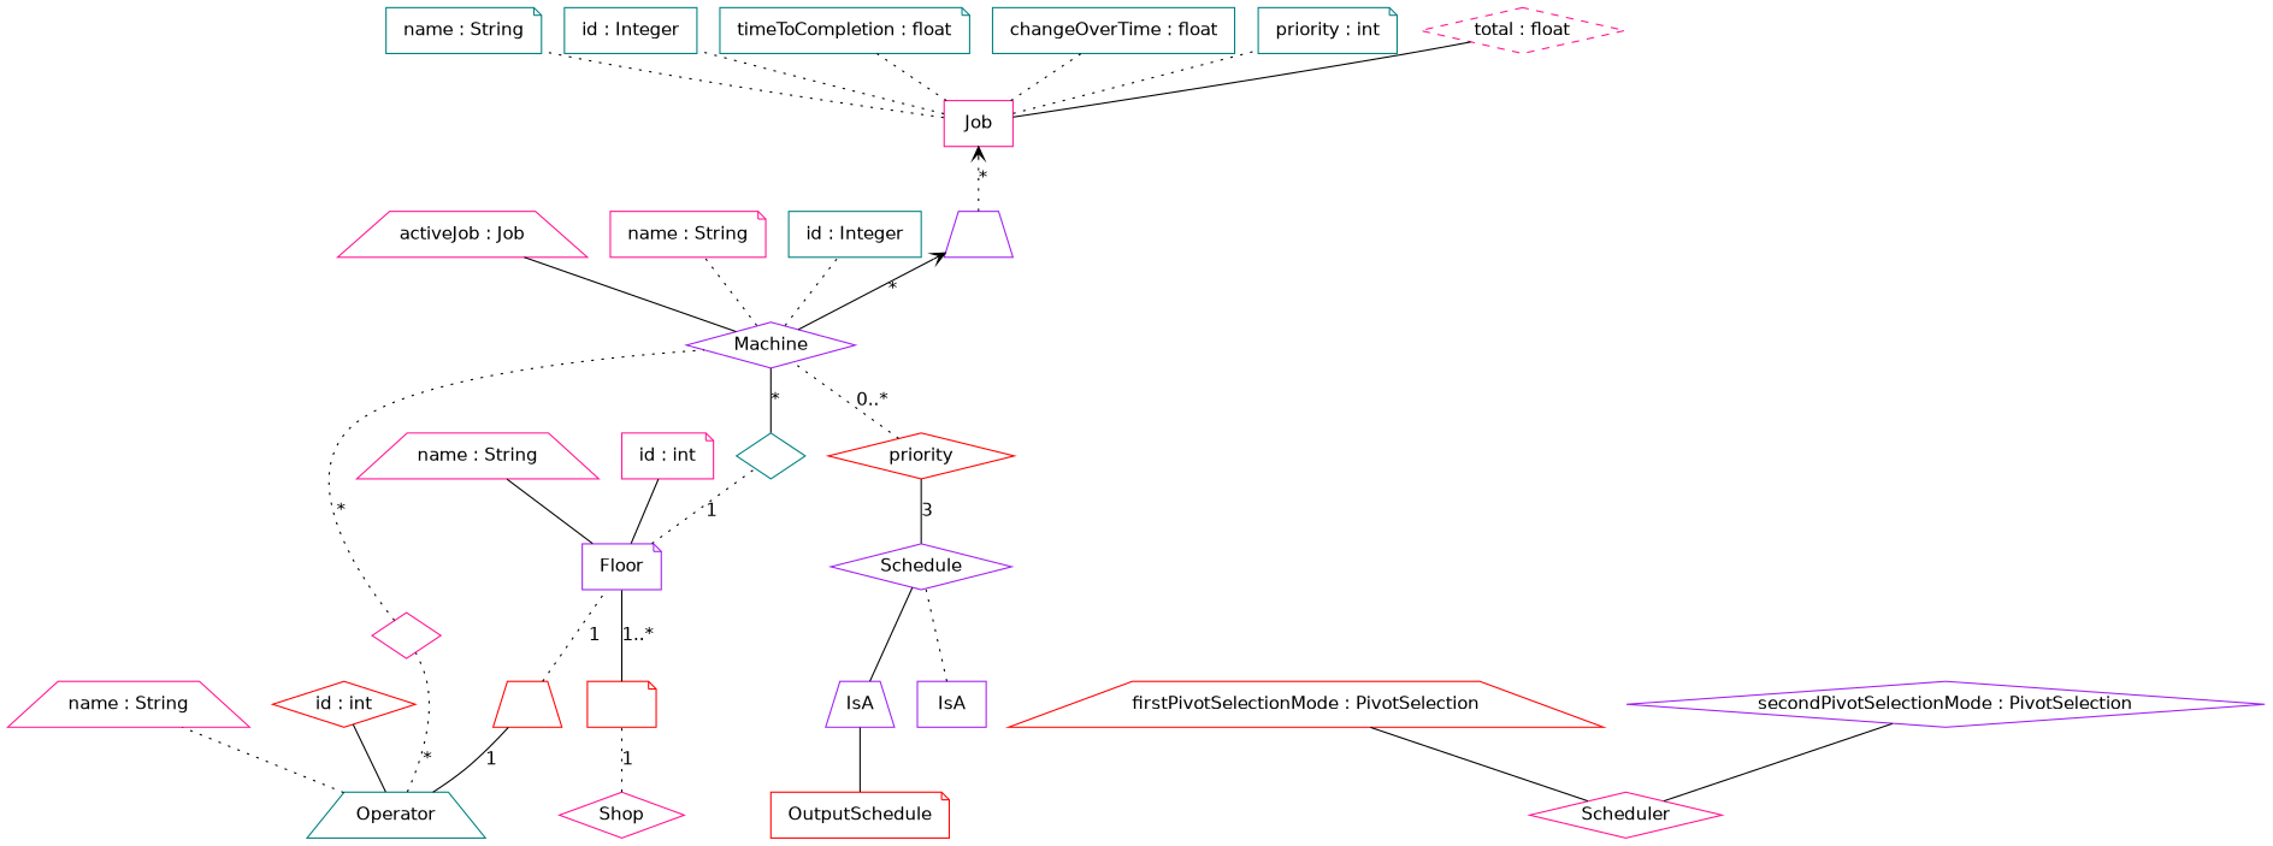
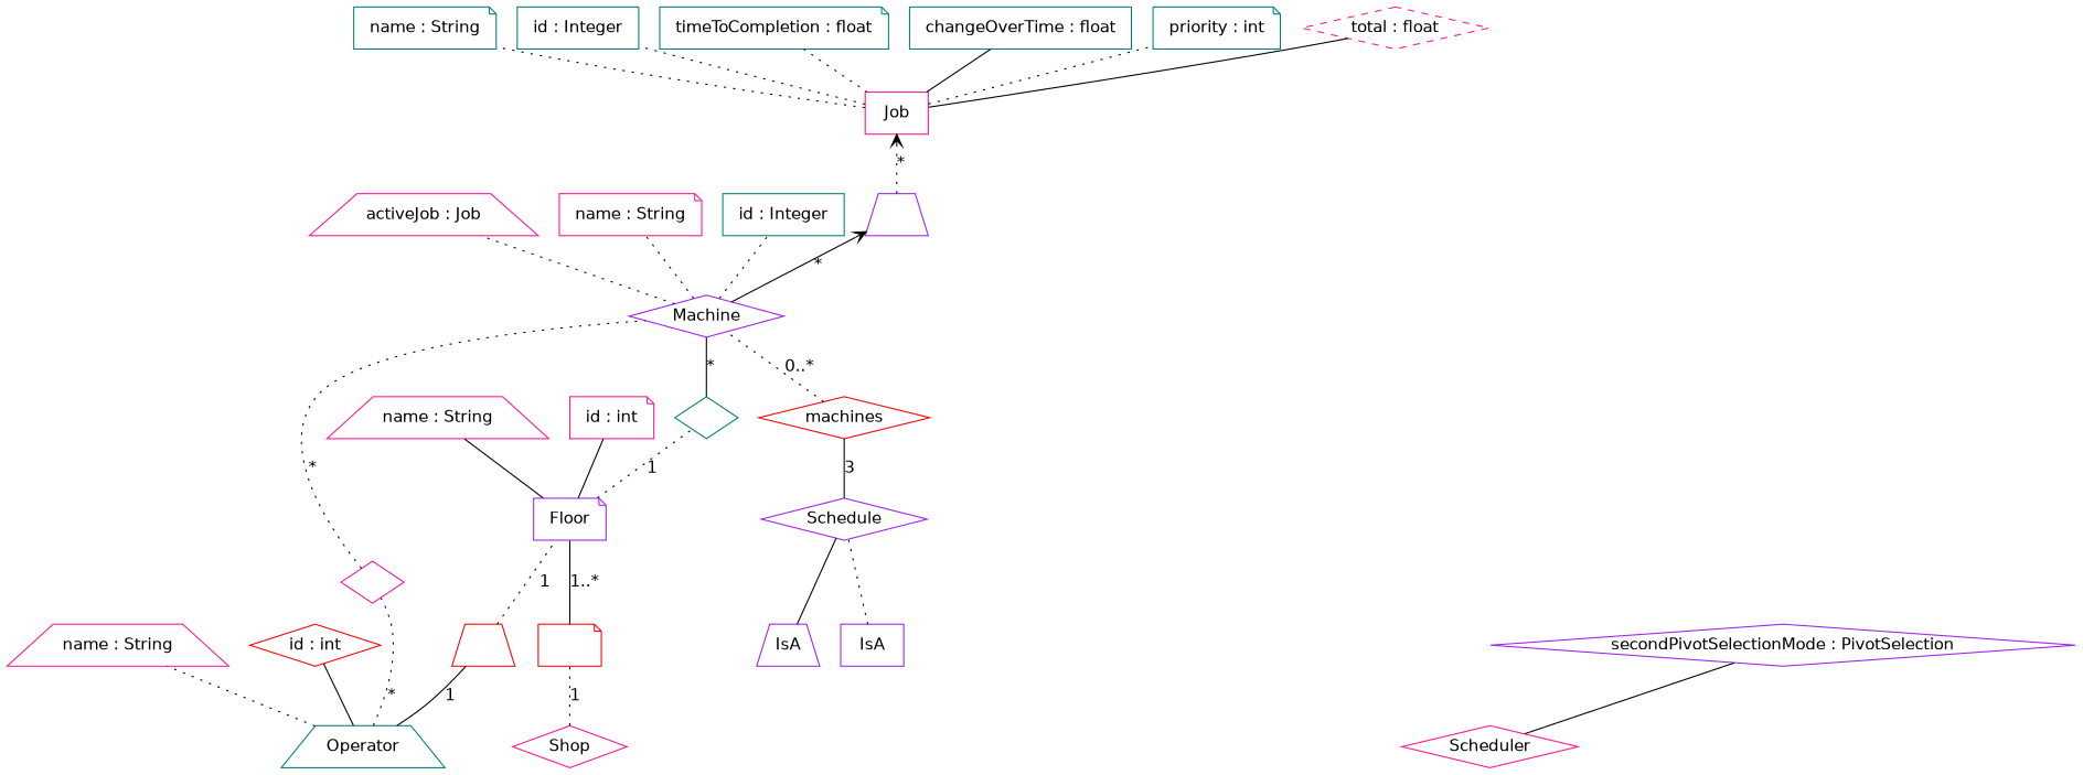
  digraph {
    fontname="DejaVu Sans"
    rankdir=BT
    node [color=deeppink fontname="DejaVu Sans" margin=0 shape=diamond]
    edge [arrowhead=none fontname="DejaVu Sans" style=dotted]
    n1 [color=purple label="   Machine   "]
    n2 [label="   activeJob\ :\ Job   " shape=trapezium]
    n3 [label="   name\ :\ String   " shape=note]
    n4 [color=teal label="   id\ :\ Integer   " shape=box]
    n5 [color=purple label="      " shape=trapezium]
    n6 [label="   Job   " shape=box]
    n7 [color=teal label="   name\ :\ String   " shape=note]
    n8 [color=teal label="   id\ :\ Integer   " shape=box]
    n9 [color=teal label="   timeToCompletion\ :\ float   " shape=note]
    n10 [color=teal label="   changeOverTime\ :\ float   " shape=box]
    n11 [color=teal label="   priority\ :\ int   " shape=note]
    n12 [label="   total\ :\ float   " style=dashed]
    n13 [color=teal label="   Operator   " shape=trapezium]
    n14 [label="   name\ :\ String   " shape=trapezium]
    n15 [color=red label="   id\ :\ int   "]
    n16 [label="      "]
    n17 [color=red label="      " shape=trapezium]
    n18 [color=purple label="   Floor   " shape=note]
    n19 [label="   name\ :\ String   " shape=trapezium]
    n20 [label="   id\ :\ int   " shape=note]
    n21 [color=teal label="      "]
    n22 [label="   Shop   "]
    n23 [color=red label="      " shape=note]
    n24 [color=purple label="   Schedule   "]
-   n25 [color=red label=priority]
-   n26 [color=red label="   OutputSchedule   " shape=note]
+   n25 [color=red label="   machines   "]
    n27 [color=purple label=IsA shape=trapezium]
    n28 [color=purple label=IsA shape=box]
    n29 [label="   Scheduler   "]
-   n30 [color=red label="   firstPivotSelectionMode\ :\ PivotSelection   " shape=trapezium]
    n31 [color=purple label="   secondPivotSelectionMode\ :\ PivotSelection   "]
-   n1 -> n2 [style=solid]
+   n1 -> n2
    n1 -> n3
    n1 -> n4
    n1 -> n5 [arrowhead=open dir=forward headurl="javascript:void()" label="*" labelurl="javascript:void()" style=solid tailurl="javascript:void()"]
    n5 -> n6 [arrowhead=open dir=forward headurl="javascript:void()" label="*" labelurl="javascript:void()" tailurl="javascript:void()"]
    n6 -> n7
    n6 -> n8
    n6 -> n9
-   n6 -> n10
+   n6 -> n10 [style=solid]
    n6 -> n11
    n6 -> n12 [style=solid]
    n13 -> n14
    n13 -> n15 [style=solid]
    n13 -> n16 [dir=none headurl="javascript:void()" label="*" labelurl="javascript:void()" tailurl="javascript:void()" arrowhead=""]
    n13 -> n17 [dir=none headurl="javascript:void()" label=1 labelurl="javascript:void()" style=solid tailurl="javascript:void()" arrowhead=""]
    n16 -> n1 [dir=none headurl="javascript:void()" label="*" labelurl="javascript:void()" tailurl="javascript:void()" arrowhead=""]
    n17 -> n18 [dir=none headurl="javascript:void()" label=1 labelurl="javascript:void()" tailurl="javascript:void()" arrowhead=""]
    n18 -> n19 [style=solid]
    n18 -> n20 [style=solid]
    n18 -> n21 [dir=none headurl="javascript:void()" label=1 labelurl="javascript:void()" tailurl="javascript:void()" arrowhead=""]
    n21 -> n1 [dir=none headurl="javascript:void()" label="*" labelurl="javascript:void()" style=solid tailurl="javascript:void()" arrowhead=""]
    n22 -> n23 [dir=none headurl="javascript:void()" label=1 labelurl="javascript:void()" tailurl="javascript:void()" arrowhead=""]
    n23 -> n18 [dir=none headurl="javascript:void()" label="1..*" labelurl="javascript:void()" style=solid tailurl="javascript:void()" arrowhead=""]
    n24 -> n25 [dir=none headurl="javascript:void()" label=3 labelurl="javascript:void()" style=solid tailurl="javascript:void()" arrowhead=""]
    n25 -> n1 [dir=none headurl="javascript:void()" label="0..*" labelurl="javascript:void()" tailurl="javascript:void()" arrowhead=""]
-   n26 -> n27 [style=solid]
    n27 -> n24 [style=solid]
    n28 -> n24
-   n29 -> n30 [style=solid]
    n29 -> n31 [style=solid]
  }
